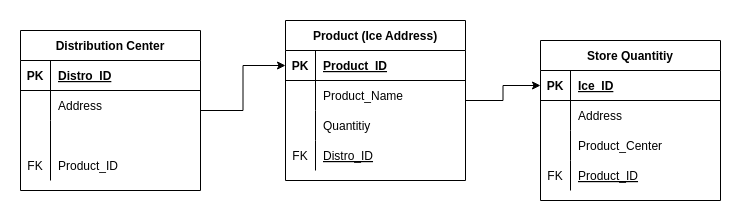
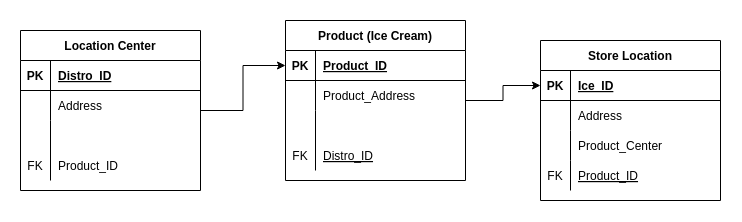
  <mxCell id="0" />
  <mxCell id="1" parent="0" />
  <mxCell id="2" style="edgeStyle=orthogonalEdgeStyle;rounded=0;orthogonalLoop=1;jettySize=auto;html=1;entryX=0;entryY=0.5;entryDx=0;entryDy=0;" edge="1" parent="1" source="3" target="30"><mxGeometry relative="1" as="geometry" /></mxCell>
- <mxCell id="3" value="Distribution Center" style="shape=table;startSize=30;container=1;collapsible=1;childLayout=tableLayout;fixedRows=1;rowLines=0;fontStyle=1;align=center;resizeLast=1;" vertex="1" parent="1"><mxGeometry x="20" y="30" width="180" height="160" as="geometry" /></mxCell>
+ <mxCell id="3" value="Location Center" style="shape=table;startSize=30;container=1;collapsible=1;childLayout=tableLayout;fixedRows=1;rowLines=0;fontStyle=1;align=center;resizeLast=1;" vertex="1" parent="1"><mxGeometry x="20" y="30" width="180" height="160" as="geometry" /></mxCell>
  <mxCell id="4" value="" style="shape=partialRectangle;collapsible=0;dropTarget=0;pointerEvents=0;fillColor=none;top=0;left=0;bottom=1;right=0;points=[[0,0.5],[1,0.5]];portConstraint=eastwest;" vertex="1" parent="3"><mxGeometry y="30" width="180" height="30" as="geometry" /></mxCell>
  <mxCell id="5" value="PK" style="shape=partialRectangle;connectable=0;fillColor=none;top=0;left=0;bottom=0;right=0;fontStyle=1;overflow=hidden;" vertex="1" parent="4"><mxGeometry width="30" height="30" as="geometry" /></mxCell>
  <mxCell id="6" value="Distro_ID" style="shape=partialRectangle;connectable=0;fillColor=none;top=0;left=0;bottom=0;right=0;align=left;spacingLeft=6;fontStyle=5;overflow=hidden;" vertex="1" parent="4"><mxGeometry x="30" width="150" height="30" as="geometry" /></mxCell>
  <mxCell id="7" value="" style="shape=partialRectangle;collapsible=0;dropTarget=0;pointerEvents=0;fillColor=none;top=0;left=0;bottom=0;right=0;points=[[0,0.5],[1,0.5]];portConstraint=eastwest;" vertex="1" parent="3"><mxGeometry y="60" width="180" height="30" as="geometry" /></mxCell>
  <mxCell id="8" value="" style="shape=partialRectangle;connectable=0;fillColor=none;top=0;left=0;bottom=0;right=0;editable=1;overflow=hidden;" vertex="1" parent="7"><mxGeometry width="30" height="30" as="geometry" /></mxCell>
  <mxCell id="9" value="Address" style="shape=partialRectangle;connectable=0;fillColor=none;top=0;left=0;bottom=0;right=0;align=left;spacingLeft=6;overflow=hidden;" vertex="1" parent="7"><mxGeometry x="30" width="150" height="30" as="geometry" /></mxCell>
  <mxCell id="10" value="" style="shape=partialRectangle;collapsible=0;dropTarget=0;pointerEvents=0;fillColor=none;top=0;left=0;bottom=0;right=0;points=[[0,0.5],[1,0.5]];portConstraint=eastwest;" vertex="1" parent="3"><mxGeometry y="90" width="180" height="30" as="geometry" /></mxCell>
  <mxCell id="11" value="" style="shape=partialRectangle;connectable=0;fillColor=none;top=0;left=0;bottom=0;right=0;editable=1;overflow=hidden;" vertex="1" parent="10"><mxGeometry width="30" height="30" as="geometry" /></mxCell>
  <mxCell id="12" value="" style="shape=partialRectangle;collapsible=0;dropTarget=0;pointerEvents=0;fillColor=none;top=0;left=0;bottom=0;right=0;points=[[0,0.5],[1,0.5]];portConstraint=eastwest;" vertex="1" parent="3"><mxGeometry y="120" width="180" height="30" as="geometry" /></mxCell>
  <mxCell id="13" value="FK" style="shape=partialRectangle;connectable=0;fillColor=none;top=0;left=0;bottom=0;right=0;editable=1;overflow=hidden;" vertex="1" parent="12"><mxGeometry width="30" height="30" as="geometry" /></mxCell>
  <mxCell id="14" value="Product_ID" style="shape=partialRectangle;connectable=0;fillColor=none;top=0;left=0;bottom=0;right=0;align=left;spacingLeft=6;overflow=hidden;" vertex="1" parent="12"><mxGeometry x="30" width="150" height="30" as="geometry" /></mxCell>
- <mxCell id="15" value="Store Quantitiy" style="shape=table;startSize=30;container=1;collapsible=1;childLayout=tableLayout;fixedRows=1;rowLines=0;fontStyle=1;align=center;resizeLast=1;" vertex="1" parent="1"><mxGeometry x="540" y="40" width="180" height="160" as="geometry" /></mxCell>
+ <mxCell id="15" value="Store Location" style="shape=table;startSize=30;container=1;collapsible=1;childLayout=tableLayout;fixedRows=1;rowLines=0;fontStyle=1;align=center;resizeLast=1;" vertex="1" parent="1"><mxGeometry x="540" y="40" width="180" height="160" as="geometry" /></mxCell>
  <mxCell id="16" value="" style="shape=partialRectangle;collapsible=0;dropTarget=0;pointerEvents=0;fillColor=none;top=0;left=0;bottom=1;right=0;points=[[0,0.5],[1,0.5]];portConstraint=eastwest;" vertex="1" parent="15"><mxGeometry y="30" width="180" height="30" as="geometry" /></mxCell>
  <mxCell id="17" value="PK" style="shape=partialRectangle;connectable=0;fillColor=none;top=0;left=0;bottom=0;right=0;fontStyle=1;overflow=hidden;" vertex="1" parent="16"><mxGeometry width="30" height="30" as="geometry" /></mxCell>
  <mxCell id="18" value="Ice_ID" style="shape=partialRectangle;connectable=0;fillColor=none;top=0;left=0;bottom=0;right=0;align=left;spacingLeft=6;fontStyle=5;overflow=hidden;" vertex="1" parent="16"><mxGeometry x="30" width="150" height="30" as="geometry" /></mxCell>
  <mxCell id="19" value="" style="shape=partialRectangle;collapsible=0;dropTarget=0;pointerEvents=0;fillColor=none;top=0;left=0;bottom=0;right=0;points=[[0,0.5],[1,0.5]];portConstraint=eastwest;" vertex="1" parent="15"><mxGeometry y="60" width="180" height="30" as="geometry" /></mxCell>
  <mxCell id="20" value="" style="shape=partialRectangle;connectable=0;fillColor=none;top=0;left=0;bottom=0;right=0;editable=1;overflow=hidden;" vertex="1" parent="19"><mxGeometry width="30" height="30" as="geometry" /></mxCell>
  <mxCell id="21" value="Address" style="shape=partialRectangle;connectable=0;fillColor=none;top=0;left=0;bottom=0;right=0;align=left;spacingLeft=6;overflow=hidden;" vertex="1" parent="19"><mxGeometry x="30" width="150" height="30" as="geometry" /></mxCell>
  <mxCell id="22" value="" style="shape=partialRectangle;collapsible=0;dropTarget=0;pointerEvents=0;fillColor=none;top=0;left=0;bottom=0;right=0;points=[[0,0.5],[1,0.5]];portConstraint=eastwest;" vertex="1" parent="15"><mxGeometry y="90" width="180" height="30" as="geometry" /></mxCell>
  <mxCell id="23" value="" style="shape=partialRectangle;connectable=0;fillColor=none;top=0;left=0;bottom=0;right=0;editable=1;overflow=hidden;" vertex="1" parent="22"><mxGeometry width="30" height="30" as="geometry" /></mxCell>
  <mxCell id="24" value="Product_Center" style="shape=partialRectangle;connectable=0;fillColor=none;top=0;left=0;bottom=0;right=0;align=left;spacingLeft=6;overflow=hidden;" vertex="1" parent="22"><mxGeometry x="30" width="150" height="30" as="geometry" /></mxCell>
  <mxCell id="25" value="" style="shape=partialRectangle;collapsible=0;dropTarget=0;pointerEvents=0;fillColor=none;top=0;left=0;bottom=0;right=0;points=[[0,0.5],[1,0.5]];portConstraint=eastwest;" vertex="1" parent="15"><mxGeometry y="120" width="180" height="30" as="geometry" /></mxCell>
  <mxCell id="26" value="FK" style="shape=partialRectangle;connectable=0;fillColor=none;top=0;left=0;bottom=0;right=0;editable=1;overflow=hidden;" vertex="1" parent="25"><mxGeometry width="30" height="30" as="geometry" /></mxCell>
  <mxCell id="27" value="Product_ID" style="shape=partialRectangle;connectable=0;fillColor=none;top=0;left=0;bottom=0;right=0;align=left;spacingLeft=6;overflow=hidden;fontStyle=4" vertex="1" parent="25"><mxGeometry x="30" width="150" height="30" as="geometry" /></mxCell>
  <mxCell id="28" style="edgeStyle=orthogonalEdgeStyle;rounded=0;orthogonalLoop=1;jettySize=auto;html=1;" edge="1" parent="1" source="29" target="16"><mxGeometry relative="1" as="geometry" /></mxCell>
- <mxCell id="29" value="Product (Ice Address)" style="shape=table;startSize=30;container=1;collapsible=1;childLayout=tableLayout;fixedRows=1;rowLines=0;fontStyle=1;align=center;resizeLast=1;" vertex="1" parent="1"><mxGeometry x="285" y="20" width="180" height="160" as="geometry" /></mxCell>
+ <mxCell id="29" value="Product (Ice Cream)" style="shape=table;startSize=30;container=1;collapsible=1;childLayout=tableLayout;fixedRows=1;rowLines=0;fontStyle=1;align=center;resizeLast=1;" vertex="1" parent="1"><mxGeometry x="285" y="20" width="180" height="160" as="geometry" /></mxCell>
  <mxCell id="30" value="" style="shape=partialRectangle;collapsible=0;dropTarget=0;pointerEvents=0;fillColor=none;top=0;left=0;bottom=1;right=0;points=[[0,0.5],[1,0.5]];portConstraint=eastwest;" vertex="1" parent="29"><mxGeometry y="30" width="180" height="30" as="geometry" /></mxCell>
  <mxCell id="31" value="PK" style="shape=partialRectangle;connectable=0;fillColor=none;top=0;left=0;bottom=0;right=0;fontStyle=1;overflow=hidden;" vertex="1" parent="30"><mxGeometry width="30" height="30" as="geometry" /></mxCell>
  <mxCell id="32" value="Product_ID" style="shape=partialRectangle;connectable=0;fillColor=none;top=0;left=0;bottom=0;right=0;align=left;spacingLeft=6;fontStyle=5;overflow=hidden;" vertex="1" parent="30"><mxGeometry x="30" width="150" height="30" as="geometry" /></mxCell>
  <mxCell id="33" value="" style="shape=partialRectangle;collapsible=0;dropTarget=0;pointerEvents=0;fillColor=none;top=0;left=0;bottom=0;right=0;points=[[0,0.5],[1,0.5]];portConstraint=eastwest;" vertex="1" parent="29"><mxGeometry y="60" width="180" height="30" as="geometry" /></mxCell>
  <mxCell id="34" value="" style="shape=partialRectangle;connectable=0;fillColor=none;top=0;left=0;bottom=0;right=0;editable=1;overflow=hidden;" vertex="1" parent="33"><mxGeometry width="30" height="30" as="geometry" /></mxCell>
- <mxCell id="35" value="Product_Name" style="shape=partialRectangle;connectable=0;fillColor=none;top=0;left=0;bottom=0;right=0;align=left;spacingLeft=6;overflow=hidden;" vertex="1" parent="33"><mxGeometry x="30" width="150" height="30" as="geometry" /></mxCell>
+ <mxCell id="35" value="Product_Address" style="shape=partialRectangle;connectable=0;fillColor=none;top=0;left=0;bottom=0;right=0;align=left;spacingLeft=6;overflow=hidden;" vertex="1" parent="33"><mxGeometry x="30" width="150" height="30" as="geometry" /></mxCell>
  <mxCell id="36" value="" style="shape=partialRectangle;collapsible=0;dropTarget=0;pointerEvents=0;fillColor=none;top=0;left=0;bottom=0;right=0;points=[[0,0.5],[1,0.5]];portConstraint=eastwest;" vertex="1" parent="29"><mxGeometry y="90" width="180" height="30" as="geometry" /></mxCell>
  <mxCell id="37" value="" style="shape=partialRectangle;connectable=0;fillColor=none;top=0;left=0;bottom=0;right=0;editable=1;overflow=hidden;" vertex="1" parent="36"><mxGeometry width="30" height="30" as="geometry" /></mxCell>
- <mxCell id="38" value="Quantitiy" style="shape=partialRectangle;connectable=0;fillColor=none;top=0;left=0;bottom=0;right=0;align=left;spacingLeft=6;overflow=hidden;" vertex="1" parent="36"><mxGeometry x="30" width="150" height="30" as="geometry" /></mxCell>
  <mxCell id="39" value="" style="shape=partialRectangle;collapsible=0;dropTarget=0;pointerEvents=0;fillColor=none;top=0;left=0;bottom=0;right=0;points=[[0,0.5],[1,0.5]];portConstraint=eastwest;" vertex="1" parent="29"><mxGeometry y="120" width="180" height="30" as="geometry" /></mxCell>
  <mxCell id="40" value="FK" style="shape=partialRectangle;connectable=0;fillColor=none;top=0;left=0;bottom=0;right=0;editable=1;overflow=hidden;" vertex="1" parent="39"><mxGeometry width="30" height="30" as="geometry" /></mxCell>
  <mxCell id="41" value="Distro_ID" style="shape=partialRectangle;connectable=0;fillColor=none;top=0;left=0;bottom=0;right=0;align=left;spacingLeft=6;overflow=hidden;fontStyle=4" vertex="1" parent="39"><mxGeometry x="30" width="150" height="30" as="geometry" /></mxCell>
